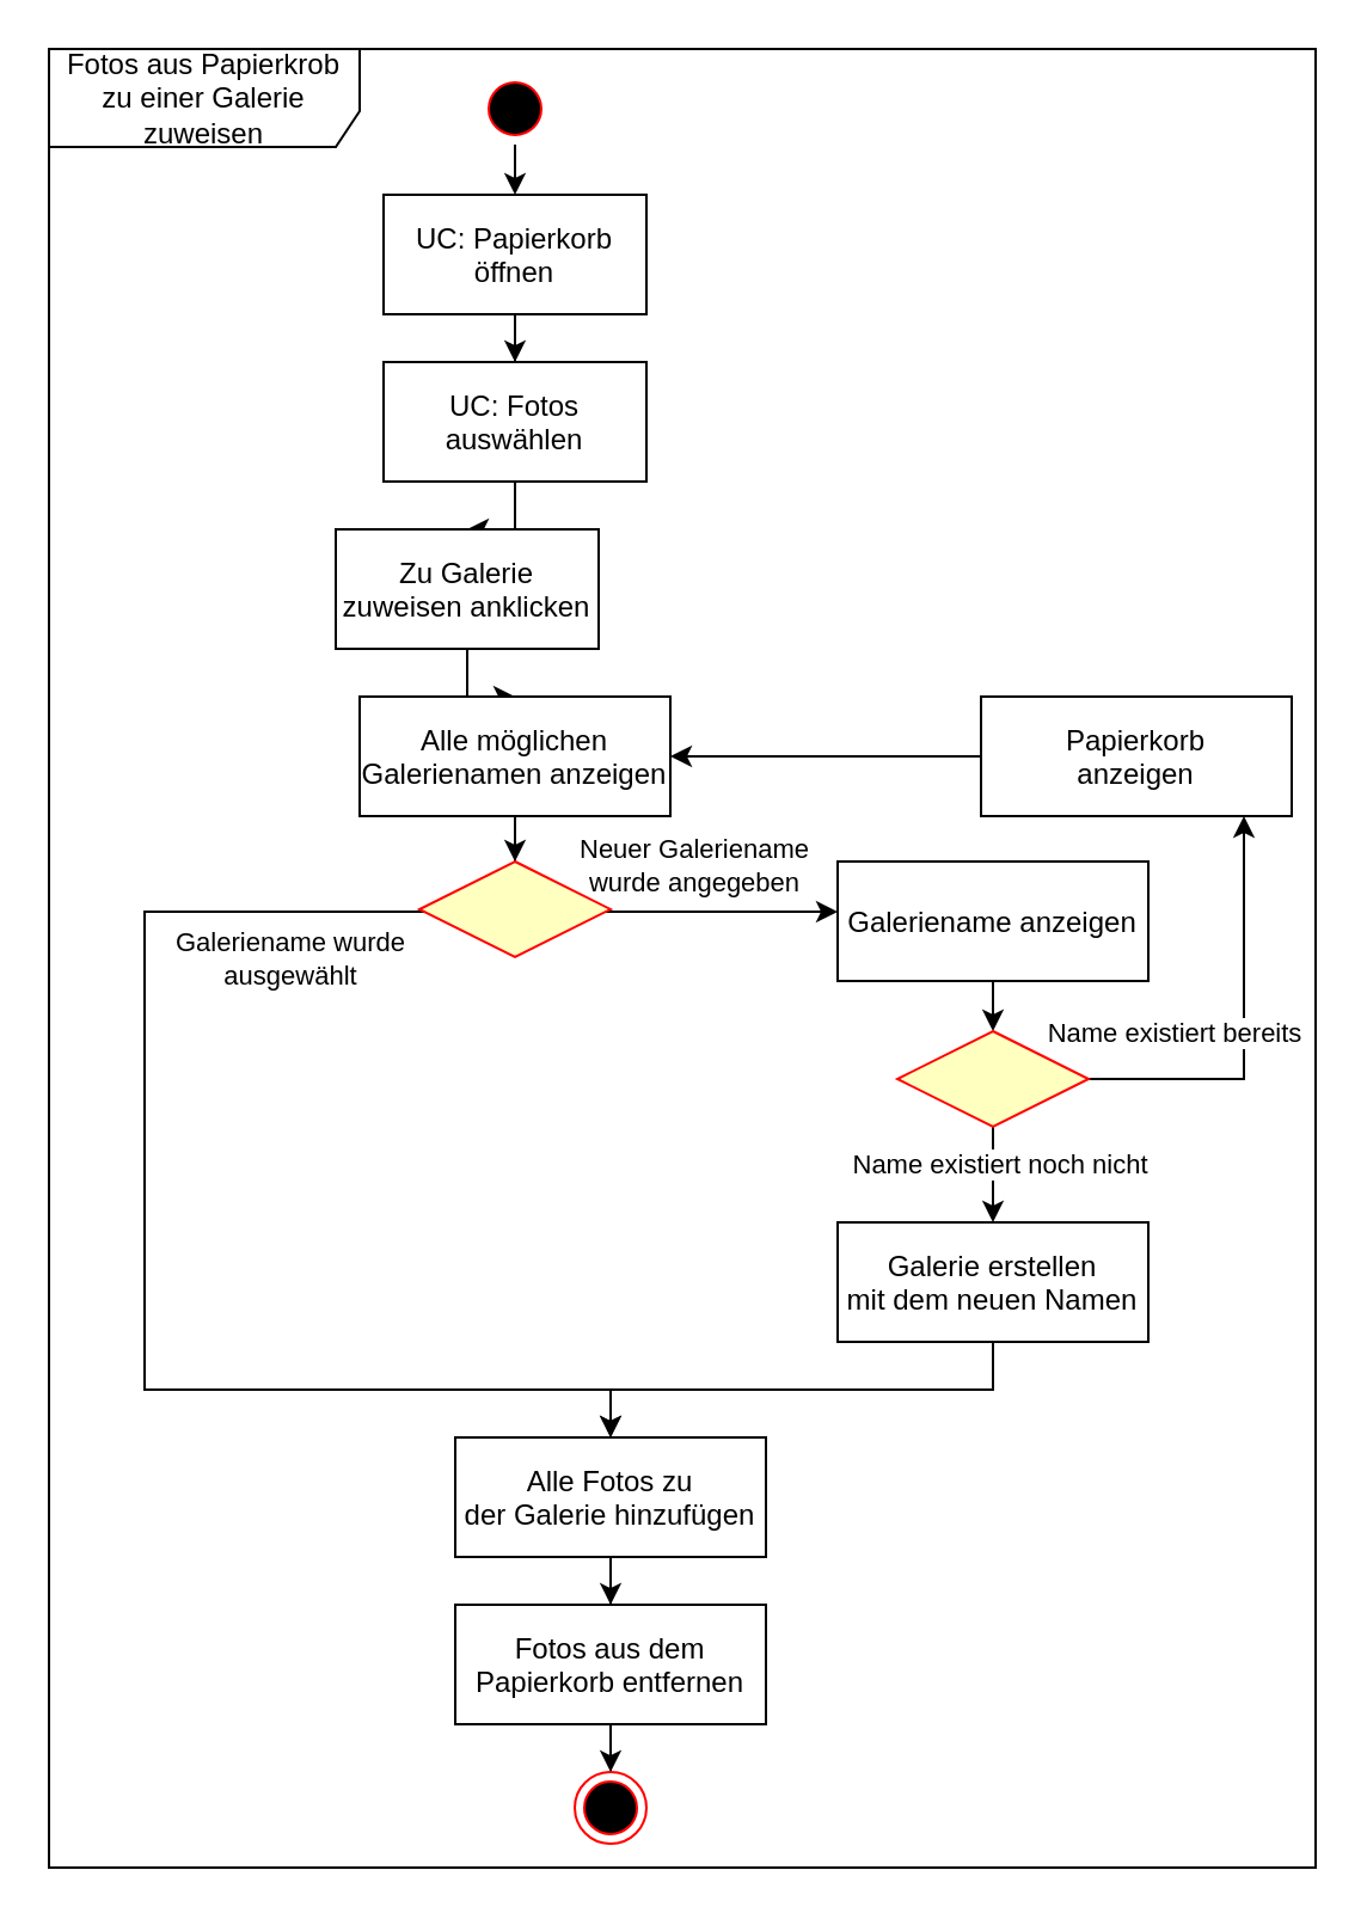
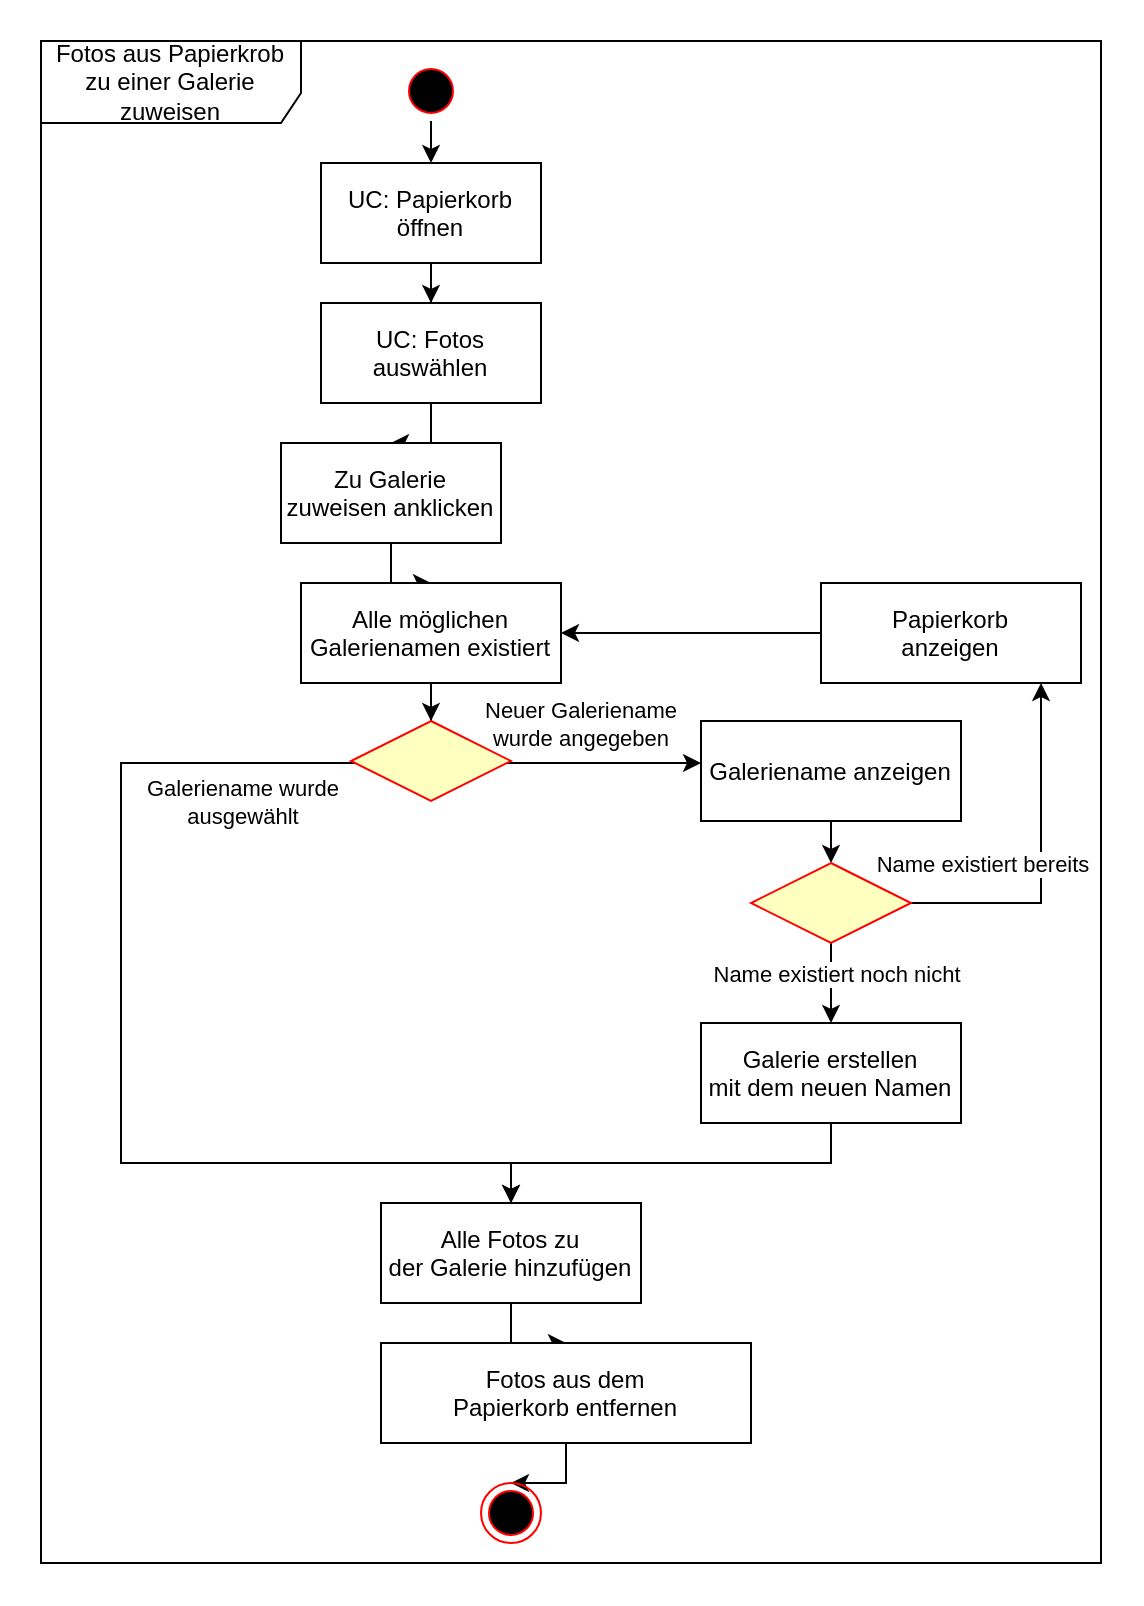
  <mxCell id="0" />
  <mxCell id="1" parent="0" />
  <mxCell id="2" style="edgeStyle=orthogonalEdgeStyle;rounded=0;orthogonalLoop=1;jettySize=auto;html=1;" edge="1" parent="1" source="3" target="8"><mxGeometry relative="1" as="geometry" /></mxCell>
  <mxCell id="3" value="" style="ellipse;shape=startState;fillColor=#000000;strokeColor=#ff0000;" vertex="1" parent="1"><mxGeometry x="200" y="30" width="30" height="30" as="geometry" /></mxCell>
  <mxCell id="4" style="edgeStyle=orthogonalEdgeStyle;rounded=0;orthogonalLoop=1;jettySize=auto;html=1;" edge="1" parent="1" source="5" target="10"><mxGeometry relative="1" as="geometry" /></mxCell>
  <mxCell id="5" value="UC: Fotos &#10;auswählen" style="" vertex="1" parent="1"><mxGeometry x="160" y="151" width="110" height="50" as="geometry" /></mxCell>
  <mxCell id="6" value="Fotos aus Papierkrob zu einer Galerie zuweisen" style="shape=umlFrame;whiteSpace=wrap;html=1;pointerEvents=0;width=130;height=41;" vertex="1" parent="1"><mxGeometry x="20" y="20" width="530" height="761" as="geometry" /></mxCell>
  <mxCell id="7" style="edgeStyle=orthogonalEdgeStyle;rounded=0;orthogonalLoop=1;jettySize=auto;html=1;" edge="1" parent="1" source="8" target="5"><mxGeometry relative="1" as="geometry" /></mxCell>
  <mxCell id="8" value="UC: Papierkorb &#10;öffnen" style="" vertex="1" parent="1"><mxGeometry x="160" y="81" width="110" height="50" as="geometry" /></mxCell>
  <mxCell id="9" style="edgeStyle=orthogonalEdgeStyle;rounded=0;orthogonalLoop=1;jettySize=auto;html=1;" edge="1" parent="1" source="10" target="12"><mxGeometry relative="1" as="geometry" /></mxCell>
  <mxCell id="10" value="Zu Galerie &#10;zuweisen anklicken" style="" vertex="1" parent="1"><mxGeometry x="140" y="221" width="110" height="50" as="geometry" /></mxCell>
  <mxCell id="11" style="edgeStyle=orthogonalEdgeStyle;rounded=0;orthogonalLoop=1;jettySize=auto;html=1;" edge="1" parent="1" source="12" target="17"><mxGeometry relative="1" as="geometry" /></mxCell>
- <mxCell id="12" value="Alle möglichen &#10;Galerienamen anzeigen" style="" vertex="1" parent="1"><mxGeometry x="150" y="291" width="130" height="50" as="geometry" /></mxCell>
+ <mxCell id="12" value="Alle möglichen &#10;Galerienamen existiert" style="" vertex="1" parent="1"><mxGeometry x="150" y="291" width="130" height="50" as="geometry" /></mxCell>
  <mxCell id="13" style="edgeStyle=orthogonalEdgeStyle;rounded=0;orthogonalLoop=1;jettySize=auto;html=1;" edge="1" parent="1" source="17" target="19"><mxGeometry relative="1" as="geometry"><Array as="points"><mxPoint x="330" y="381" /><mxPoint x="330" y="381" /></Array></mxGeometry></mxCell>
  <mxCell id="14" value="Neuer Galeriename &lt;br&gt;wurde angegeben" style="edgeLabel;html=1;align=center;verticalAlign=middle;resizable=0;points=[];" vertex="1" connectable="0" parent="13"><mxGeometry x="-0.281" relative="1" as="geometry"><mxPoint x="1" y="-20" as="offset" /></mxGeometry></mxCell>
  <mxCell id="15" value="" style="edgeStyle=orthogonalEdgeStyle;rounded=0;orthogonalLoop=1;jettySize=auto;html=1;" edge="1" parent="1" source="17" target="28"><mxGeometry x="-0.25" y="-20" relative="1" as="geometry"><mxPoint x="65" y="501" as="targetPoint" /><Array as="points"><mxPoint x="60" y="381" /><mxPoint x="60" y="581" /><mxPoint x="255" y="581" /></Array><mxPoint as="offset" /></mxGeometry></mxCell>
  <mxCell id="16" value="&lt;div&gt;Galeriename wurde&lt;br&gt; ausgewählt&lt;/div&gt;" style="edgeLabel;html=1;align=center;verticalAlign=middle;resizable=0;points=[];" vertex="1" connectable="0" parent="15"><mxGeometry x="-0.326" y="-3" relative="1" as="geometry"><mxPoint x="63" y="-43" as="offset" /></mxGeometry></mxCell>
  <mxCell id="17" value="" style="rhombus;whiteSpace=wrap;html=1;fontColor=#000000;fillColor=#ffffc0;strokeColor=#ff0000;" vertex="1" parent="1"><mxGeometry x="175" y="360" width="80" height="40" as="geometry" /></mxCell>
  <mxCell id="18" style="edgeStyle=orthogonalEdgeStyle;rounded=0;orthogonalLoop=1;jettySize=auto;html=1;" edge="1" parent="1" source="19" target="24"><mxGeometry relative="1" as="geometry" /></mxCell>
  <mxCell id="19" value="Galeriename anzeigen" style="" vertex="1" parent="1"><mxGeometry x="350" y="360" width="130" height="50" as="geometry" /></mxCell>
  <mxCell id="20" style="edgeStyle=orthogonalEdgeStyle;rounded=0;orthogonalLoop=1;jettySize=auto;html=1;" edge="1" parent="1" source="24" target="32"><mxGeometry relative="1" as="geometry" /></mxCell>
  <mxCell id="21" value="Name existiert noch nicht" style="edgeLabel;html=1;align=center;verticalAlign=middle;resizable=0;points=[];" vertex="1" connectable="0" parent="20"><mxGeometry x="-0.244" y="2" relative="1" as="geometry"><mxPoint as="offset" /></mxGeometry></mxCell>
  <mxCell id="22" style="edgeStyle=orthogonalEdgeStyle;rounded=0;orthogonalLoop=1;jettySize=auto;html=1;" edge="1" parent="1" source="24" target="26"><mxGeometry relative="1" as="geometry"><Array as="points"><mxPoint x="520" y="451" /></Array></mxGeometry></mxCell>
  <mxCell id="23" value="Name existiert bereits" style="edgeLabel;html=1;align=center;verticalAlign=middle;resizable=0;points=[];" vertex="1" connectable="0" parent="22"><mxGeometry x="-0.518" y="-1" relative="1" as="geometry"><mxPoint x="-7" y="-21" as="offset" /></mxGeometry></mxCell>
  <mxCell id="24" value="" style="rhombus;whiteSpace=wrap;html=1;fontColor=#000000;fillColor=#ffffc0;strokeColor=#ff0000;" vertex="1" parent="1"><mxGeometry x="375" y="431" width="80" height="40" as="geometry" /></mxCell>
  <mxCell id="25" style="edgeStyle=orthogonalEdgeStyle;rounded=0;orthogonalLoop=1;jettySize=auto;html=1;" edge="1" parent="1" source="26" target="12"><mxGeometry relative="1" as="geometry" /></mxCell>
  <mxCell id="26" value="Papierkorb &#10;anzeigen" style="" vertex="1" parent="1"><mxGeometry x="410" y="291" width="130" height="50" as="geometry" /></mxCell>
  <mxCell id="27" style="edgeStyle=orthogonalEdgeStyle;rounded=0;orthogonalLoop=1;jettySize=auto;html=1;" edge="1" parent="1" source="28" target="30"><mxGeometry relative="1" as="geometry" /></mxCell>
  <mxCell id="28" value="Alle Fotos zu &#10;der Galerie hinzufügen" style="" vertex="1" parent="1"><mxGeometry x="190" y="601" width="130" height="50" as="geometry" /></mxCell>
  <mxCell id="29" style="edgeStyle=orthogonalEdgeStyle;rounded=0;orthogonalLoop=1;jettySize=auto;html=1;" edge="1" parent="1" source="30" target="33"><mxGeometry relative="1" as="geometry" /></mxCell>
- <mxCell id="30" value="Fotos aus dem &#10;Papierkorb entfernen" style="" vertex="1" parent="1"><mxGeometry x="190" y="671" width="130" height="50" as="geometry" /></mxCell>
+ <mxCell id="30" value="Fotos aus dem &#10;Papierkorb entfernen" style="" vertex="1" parent="1"><mxGeometry x="190" y="671" width="185" height="50" as="geometry" /></mxCell>
  <mxCell id="31" style="edgeStyle=orthogonalEdgeStyle;rounded=0;orthogonalLoop=1;jettySize=auto;html=1;" edge="1" parent="1" source="32" target="28"><mxGeometry relative="1" as="geometry"><Array as="points"><mxPoint x="415" y="581" /><mxPoint x="255" y="581" /></Array></mxGeometry></mxCell>
  <mxCell id="32" value="Galerie erstellen &#10;mit dem neuen Namen" style="" vertex="1" parent="1"><mxGeometry x="350" y="511" width="130" height="50" as="geometry" /></mxCell>
  <mxCell id="33" value="" style="ellipse;html=1;shape=endState;fillColor=#000000;strokeColor=#ff0000;" vertex="1" parent="1"><mxGeometry x="240" y="741" width="30" height="30" as="geometry" /></mxCell>
